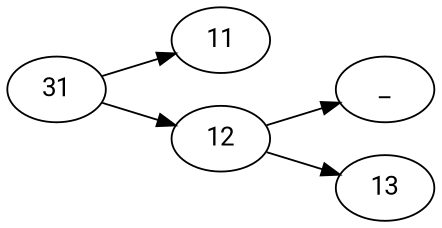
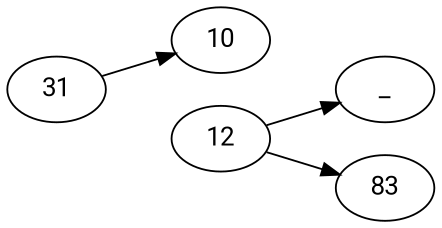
  strict digraph {
    fontname=Roboto
    rankdir=LR
    node [fontname=Roboto]
    edge [fontname=Roboto]
    n1 [label=31]
-   n2 [label=11]
+   n2 [label=10]
    n3 [label=12]
    n4 [label=_]
-   n5 [label=13]
+   n5 [label=83]
    n1 -> n2
-   n1 -> n3
    n3 -> n4
    n3 -> n5
  }
